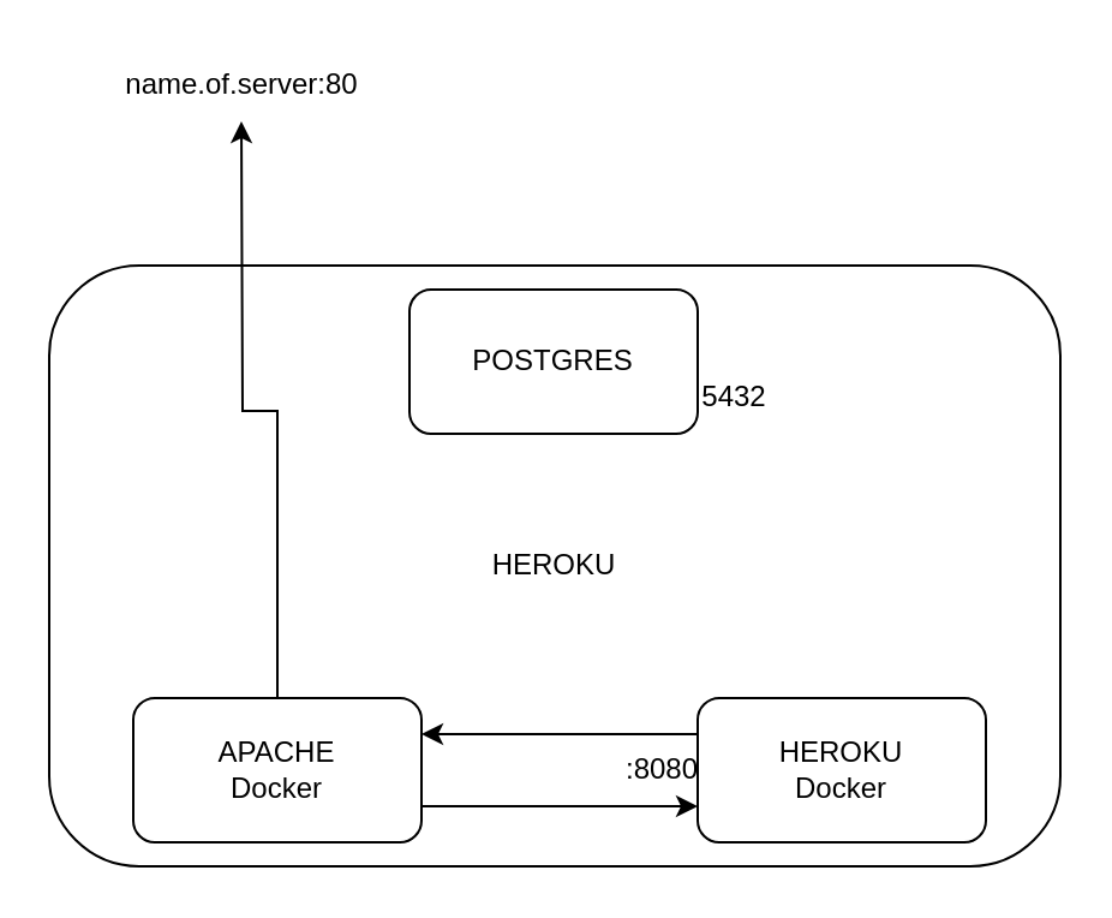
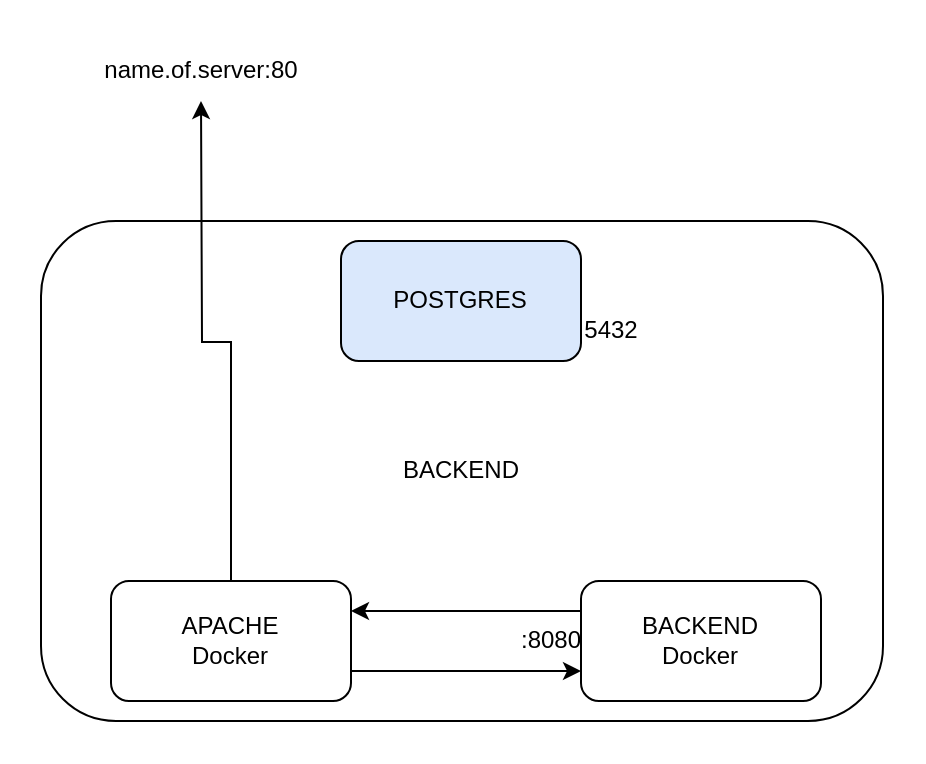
  <mxCell id="0" />
  <mxCell id="1" parent="0" />
- <mxCell id="2" value="HEROKU" style="rounded=1;whiteSpace=wrap;html=1;" vertex="1" parent="1"><mxGeometry x="20" y="110" width="421" height="250" as="geometry" /></mxCell>
+ <mxCell id="2" value="BACKEND" style="rounded=1;whiteSpace=wrap;html=1;" vertex="1" parent="1"><mxGeometry x="20" y="110" width="421" height="250" as="geometry" /></mxCell>
  <mxCell id="3" style="edgeStyle=orthogonalEdgeStyle;rounded=0;orthogonalLoop=1;jettySize=auto;html=1;exitX=1;exitY=0.75;exitDx=0;exitDy=0;entryX=0;entryY=0.75;entryDx=0;entryDy=0;" edge="1" parent="1" source="5" target="7"><mxGeometry relative="1" as="geometry" /></mxCell>
  <mxCell id="4" style="edgeStyle=orthogonalEdgeStyle;rounded=0;orthogonalLoop=1;jettySize=auto;html=1;exitX=0.5;exitY=0;exitDx=0;exitDy=0;" edge="1" parent="1" source="5"><mxGeometry relative="1" as="geometry"><mxPoint x="100" y="50" as="targetPoint" /></mxGeometry></mxCell>
  <mxCell id="5" value="APACHE&lt;br&gt;Docker" style="rounded=1;whiteSpace=wrap;html=1;" vertex="1" parent="1"><mxGeometry x="55" y="290" width="120" height="60" as="geometry" /></mxCell>
  <mxCell id="6" style="edgeStyle=orthogonalEdgeStyle;rounded=0;orthogonalLoop=1;jettySize=auto;html=1;exitX=0;exitY=0.25;exitDx=0;exitDy=0;entryX=1;entryY=0.25;entryDx=0;entryDy=0;" edge="1" parent="1" source="7" target="5"><mxGeometry relative="1" as="geometry" /></mxCell>
- <mxCell id="7" value="HEROKU&lt;br&gt;Docker" style="rounded=1;whiteSpace=wrap;html=1;" vertex="1" parent="1"><mxGeometry x="290" y="290" width="120" height="60" as="geometry" /></mxCell>
- <mxCell id="8" value="POSTGRES" style="rounded=1;whiteSpace=wrap;html=1;" vertex="1" parent="1"><mxGeometry x="170" y="120" width="120" height="60" as="geometry" /></mxCell>
+ <mxCell id="7" value="BACKEND&lt;br&gt;Docker" style="rounded=1;whiteSpace=wrap;html=1;" vertex="1" parent="1"><mxGeometry x="290" y="290" width="120" height="60" as="geometry" /></mxCell>
+ <mxCell id="8" value="POSTGRES" style="rounded=1;whiteSpace=wrap;html=1;fillColor=#dae8fc;" vertex="1" parent="1"><mxGeometry x="170" y="120" width="120" height="60" as="geometry" /></mxCell>
  <mxCell id="9" value="name.of.server:80" style="text;html=1;align=center;verticalAlign=middle;resizable=0;points=[];autosize=1;strokeColor=none;fillColor=none;" vertex="1" parent="1"><mxGeometry x="40" y="20" width="120" height="30" as="geometry" /></mxCell>
  <mxCell id="10" value=":8080" style="text;html=1;align=center;verticalAlign=middle;resizable=0;points=[];autosize=1;strokeColor=none;fillColor=none;" vertex="1" parent="1"><mxGeometry x="250" y="305" width="50" height="30" as="geometry" /></mxCell>
  <mxCell id="11" value="5432" style="text;html=1;align=center;verticalAlign=middle;resizable=0;points=[];autosize=1;strokeColor=none;fillColor=none;" vertex="1" parent="1"><mxGeometry x="280" y="150" width="50" height="30" as="geometry" /></mxCell>
